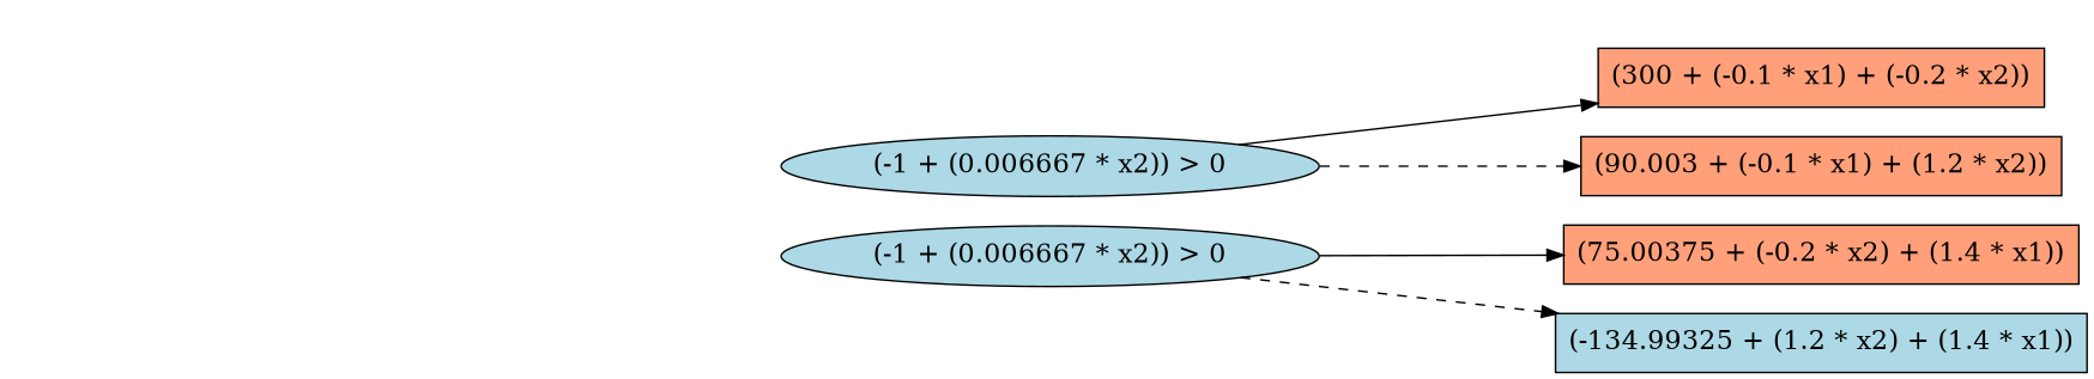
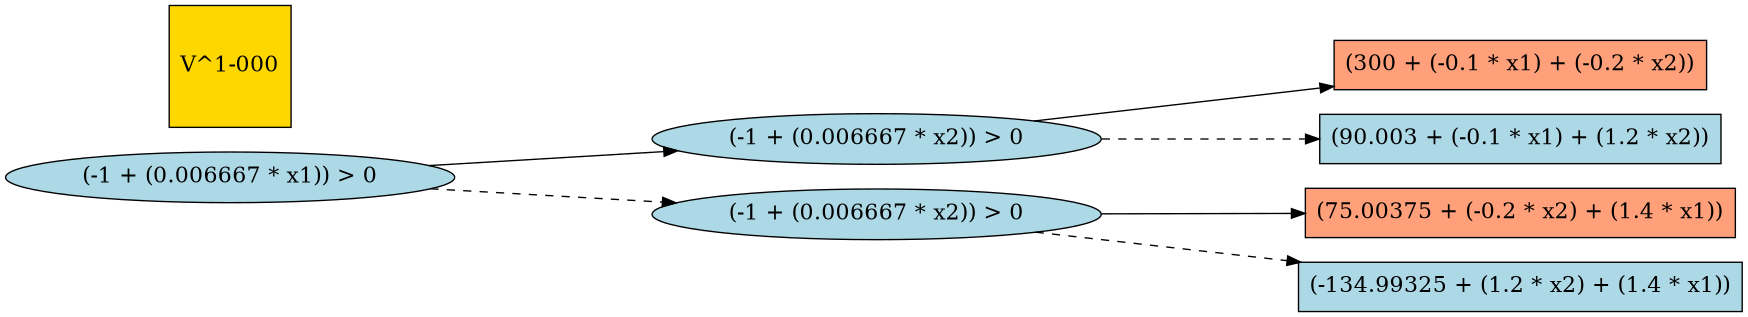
  digraph {
    fontname=Helvetica
    fontsize=16
    rankdir=LR
    ranksep=2.00
    node [color=black fillcolor=lightblue fontsize=16 shape=box style=filled]
    edge [color=black style=solid]
    n1 [label="(-1 + (0.006667 * x2)) > 0" shape=ellipse]
    n2 [fillcolor=lightsalmon label="(300 + (-0.1 * x1) + (-0.2 * x2))"]
-   n3 [fillcolor=lightsalmon label="(90.003 + (-0.1 * x1) + (1.2 * x2))"]
+   n3 [label="(90.003 + (-0.1 * x1) + (1.2 * x2))"]
    n4 [label="(-1 + (0.006667 * x2)) > 0" shape=ellipse]
    n5 [fillcolor=lightsalmon label="(75.00375 + (-0.2 * x2) + (1.4 * x1))"]
    n6 [label="(-134.99325 + (1.2 * x2) + (1.4 * x1))"]
+   n7 [fillcolor=gold1 label="V^1-000" shape=square]
+   n8 [label="(-1 + (0.006667 * x1)) > 0" shape=ellipse]
    n1 -> n2
    n1 -> n3 [style=dashed]
    n4 -> n5
    n4 -> n6 [style=dashed]
+   n8 -> n1
+   n8 -> n4 [style=dashed]
  }
